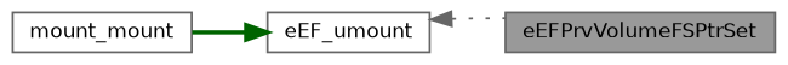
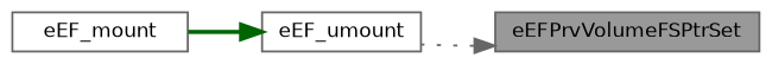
  digraph {
    rankdir=RL
    node [color=grey40 fillcolor=white fontname=Helvetica fontsize=10 shape=box style=filled]
    edge [dir=back fontname=Helvetica fontsize=10 labelfontname=Helvetica labelfontsize=10]
    n1 [color=gray40 fillcolor=grey60 fontcolor=black height=0.2 label=eEFPrvVolumeFSPtrSet width=0.4]
    n2 [height=0.2 label=eEF_umount width=0.4]
-   n3 [height=0.2 label=mount_mount width=0.4]
-   n2 -> n1 [color=gray40 style=dotted]
+   n3 [height=0.2 label=eEF_mount width=0.4]
+   n1 -> n2 [color=gray40 style=dotted]
    n2 -> n3 [color=darkgreen style=bold]
  }
